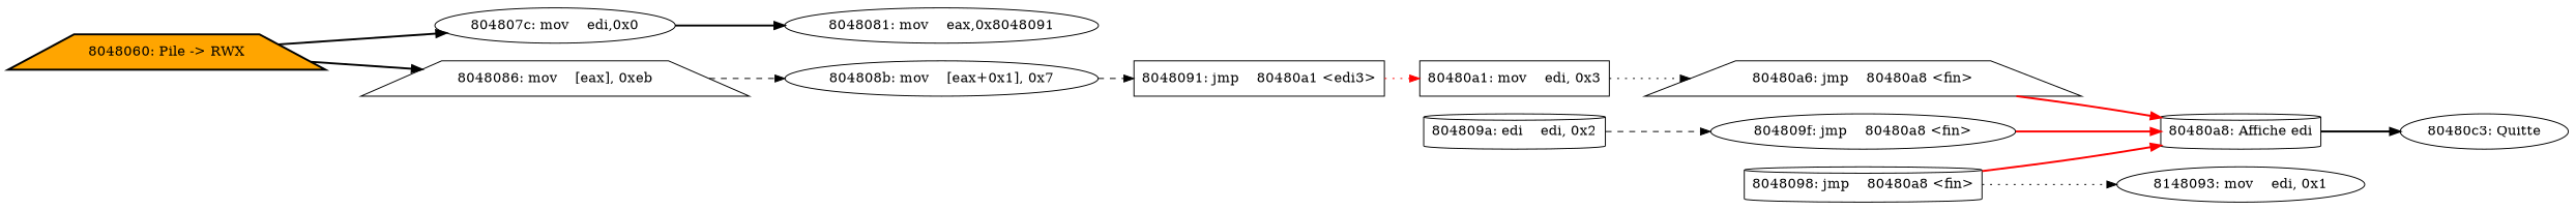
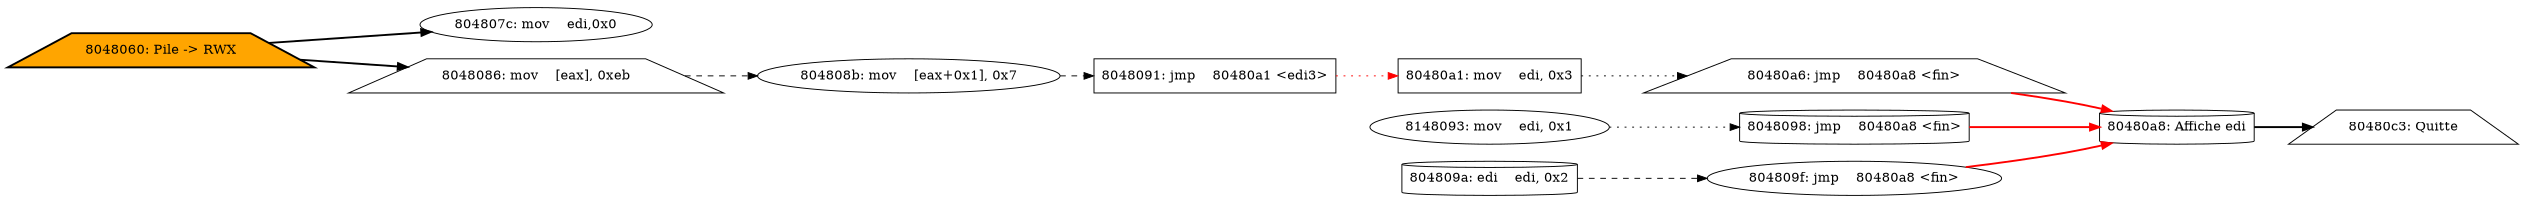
  digraph {
    fontname=cmr10
    rankdir=LR
    node [shape=ellipse]
    edge [style=bold]
    n1 [fillcolor=orange label="8048060: Pile -> RWX" shape=trapezium style="filled,bold"]
    n2 [label="804807c: mov    edi,0x0"]
    n3 [label="8048086: mov    [eax], 0xeb" shape=trapezium]
-   n4 [label="8048081: mov    eax,0x8048091"]
    n5 [label="804808b: mov    [eax+0x1], 0x7"]
    n6 [label="8048091: jmp    80480a1 <edi3>" shape=box]
    n7 [label="80480a1: mov    edi, 0x3" shape=box]
    n8 [label="80480a6: jmp    80480a8 <fin>" shape=trapezium]
    n9 [label="8148093: mov    edi, 0x1"]
    n10 [label="8048098: jmp    80480a8 <fin>" shape=cylinder]
    n11 [label="80480a8: Affiche edi" shape=cylinder]
-   n12 [label="80480c3: Quitte"]
+   n12 [label="80480c3: Quitte" shape=trapezium]
    n13 [label="804809a: edi    edi, 0x2" shape=cylinder]
    n14 [label="804809f: jmp    80480a8 <fin>"]
    n1 -> n2
    n1 -> n3
-   n2 -> n4
    n3 -> n5 [style=dashed]
    n5 -> n6 [style=dashed]
    n6 -> n7 [color=red style=dotted]
    n7 -> n8 [style=dotted]
    n8 -> n11 [color=red]
-   n10 -> n9 [style=dotted]
+   n9 -> n10 [style=dotted]
    n10 -> n11 [color=red]
    n11 -> n12
    n13 -> n14 [style=dashed]
    n14 -> n11 [color=red]
  }
